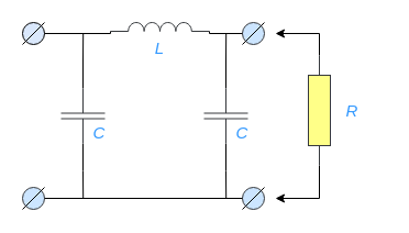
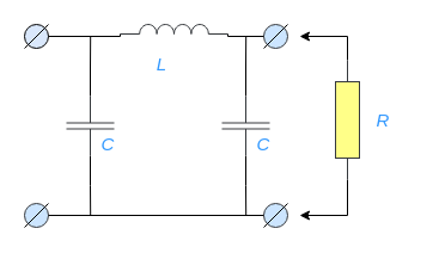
  <mxCell id="0" />
  <mxCell id="1" parent="0" />
  <mxCell id="2" value="" style="ellipse;whiteSpace=wrap;html=1;aspect=fixed;fillColor=#dae8fc;strokeColor=#000000;" vertex="1" parent="1"><mxGeometry x="20" y="20" width="20" height="20" as="geometry" /></mxCell>
  <mxCell id="3" value="" style="endArrow=none;html=1;rounded=0;" edge="1" parent="1"><mxGeometry width="50" height="50" relative="1" as="geometry"><mxPoint x="20" y="40" as="sourcePoint" /><mxPoint x="40" y="20" as="targetPoint" /></mxGeometry></mxCell>
  <mxCell id="4" value="" style="ellipse;whiteSpace=wrap;html=1;aspect=fixed;fillColor=#cce5ff;strokeColor=#36393d;" vertex="1" parent="1"><mxGeometry x="220" y="20" width="20" height="20" as="geometry" /></mxCell>
  <mxCell id="5" value="" style="endArrow=none;html=1;rounded=0;" edge="1" parent="1"><mxGeometry width="50" height="50" relative="1" as="geometry"><mxPoint x="220" y="40" as="sourcePoint" /><mxPoint x="240" y="20" as="targetPoint" /></mxGeometry></mxCell>
  <mxCell id="6" value="" style="ellipse;whiteSpace=wrap;html=1;aspect=fixed;fillColor=#cce5ff;strokeColor=#36393d;" vertex="1" parent="1"><mxGeometry x="20" y="170" width="20" height="20" as="geometry" /></mxCell>
  <mxCell id="7" value="" style="endArrow=none;html=1;rounded=0;" edge="1" parent="1"><mxGeometry width="50" height="50" relative="1" as="geometry"><mxPoint x="20" y="190" as="sourcePoint" /><mxPoint x="40" y="170" as="targetPoint" /></mxGeometry></mxCell>
  <mxCell id="8" value="" style="ellipse;whiteSpace=wrap;html=1;aspect=fixed;fillColor=#cce5ff;strokeColor=#36393d;" vertex="1" parent="1"><mxGeometry x="220" y="170" width="20" height="20" as="geometry" /></mxCell>
  <mxCell id="9" value="" style="endArrow=none;html=1;rounded=0;" edge="1" parent="1"><mxGeometry width="50" height="50" relative="1" as="geometry"><mxPoint x="220" y="190" as="sourcePoint" /><mxPoint x="240" y="170" as="targetPoint" /></mxGeometry></mxCell>
  <mxCell id="10" style="edgeStyle=orthogonalEdgeStyle;rounded=0;orthogonalLoop=1;jettySize=auto;html=1;exitX=0;exitY=0.5;exitDx=0;exitDy=0;exitPerimeter=0;" edge="1" parent="1" source="12"><mxGeometry relative="1" as="geometry"><mxPoint x="250" y="30" as="targetPoint" /><Array as="points"><mxPoint x="290" y="30" /></Array></mxGeometry></mxCell>
  <mxCell id="11" style="edgeStyle=orthogonalEdgeStyle;rounded=0;orthogonalLoop=1;jettySize=auto;html=1;exitX=1;exitY=0.5;exitDx=0;exitDy=0;exitPerimeter=0;" edge="1" parent="1" source="12"><mxGeometry relative="1" as="geometry"><mxPoint x="250" y="180" as="targetPoint" /><Array as="points"><mxPoint x="290" y="180" /></Array></mxGeometry></mxCell>
  <mxCell id="12" value="" style="pointerEvents=1;verticalLabelPosition=bottom;shadow=0;dashed=0;align=center;html=1;verticalAlign=top;shape=mxgraph.electrical.resistors.resistor_1;direction=south;fillColor=#ffff88;strokeColor=#36393d;" vertex="1" parent="1"><mxGeometry x="280" y="50" width="20" height="100" as="geometry" /></mxCell>
  <mxCell id="13" value="&lt;font color=&quot;#3399ff&quot;&gt;&lt;span style=&quot;font-size: 15px;&quot;&gt;&lt;i&gt;R&lt;/i&gt;&lt;/span&gt;&lt;/font&gt;" style="text;html=1;strokeColor=none;fillColor=none;align=center;verticalAlign=middle;whiteSpace=wrap;rounded=0;" vertex="1" parent="1"><mxGeometry x="290" y="85" width="60" height="30" as="geometry" /></mxCell>
  <mxCell id="14" style="edgeStyle=orthogonalEdgeStyle;rounded=0;orthogonalLoop=1;jettySize=auto;html=1;exitX=0;exitY=1;exitDx=0;exitDy=0;exitPerimeter=0;entryX=1;entryY=0.5;entryDx=0;entryDy=0;endArrow=none;endFill=0;" edge="1" parent="1" source="16" target="2"><mxGeometry relative="1" as="geometry"><Array as="points"><mxPoint x="100" y="30" /></Array></mxGeometry></mxCell>
  <mxCell id="15" style="edgeStyle=orthogonalEdgeStyle;rounded=0;orthogonalLoop=1;jettySize=auto;html=1;exitX=1;exitY=1;exitDx=0;exitDy=0;exitPerimeter=0;entryX=0;entryY=0.5;entryDx=0;entryDy=0;endArrow=none;endFill=0;" edge="1" parent="1" source="16" target="4"><mxGeometry relative="1" as="geometry"><Array as="points"><mxPoint x="190" y="30" /></Array></mxGeometry></mxCell>
  <mxCell id="16" value="" style="pointerEvents=1;verticalLabelPosition=bottom;shadow=0;dashed=0;align=center;html=1;verticalAlign=top;shape=mxgraph.electrical.inductors.inductor_3;fillColor=#ffff88;strokeColor=#36393d;" vertex="1" parent="1"><mxGeometry x="100" y="20" width="90" height="8" as="geometry" /></mxCell>
  <mxCell id="17" style="edgeStyle=orthogonalEdgeStyle;rounded=0;orthogonalLoop=1;jettySize=auto;html=1;exitX=1;exitY=0.5;exitDx=0;exitDy=0;exitPerimeter=0;endArrow=none;endFill=0;" edge="1" parent="1" source="19"><mxGeometry relative="1" as="geometry"><mxPoint x="205.2" y="180" as="targetPoint" /></mxGeometry></mxCell>
  <mxCell id="18" style="edgeStyle=orthogonalEdgeStyle;rounded=0;orthogonalLoop=1;jettySize=auto;html=1;exitX=0;exitY=0.5;exitDx=0;exitDy=0;exitPerimeter=0;endArrow=none;endFill=0;" edge="1" parent="1" source="19"><mxGeometry relative="1" as="geometry"><mxPoint x="205.2" y="30" as="targetPoint" /></mxGeometry></mxCell>
  <mxCell id="19" value="" style="pointerEvents=1;verticalLabelPosition=bottom;shadow=0;dashed=0;align=center;html=1;verticalAlign=top;shape=mxgraph.electrical.capacitors.capacitor_1;rotation=90;fillColor=#ffff88;strokeColor=#36393d;" vertex="1" parent="1"><mxGeometry x="180" y="85" width="50" height="40" as="geometry" /></mxCell>
  <mxCell id="20" style="edgeStyle=orthogonalEdgeStyle;rounded=0;orthogonalLoop=1;jettySize=auto;html=1;exitX=0;exitY=0.5;exitDx=0;exitDy=0;exitPerimeter=0;endArrow=none;endFill=0;" edge="1" parent="1" source="22"><mxGeometry relative="1" as="geometry"><mxPoint x="75.2" y="30" as="targetPoint" /></mxGeometry></mxCell>
  <mxCell id="21" style="edgeStyle=orthogonalEdgeStyle;rounded=0;orthogonalLoop=1;jettySize=auto;html=1;exitX=1;exitY=0.5;exitDx=0;exitDy=0;exitPerimeter=0;endArrow=none;endFill=0;" edge="1" parent="1" source="22"><mxGeometry relative="1" as="geometry"><mxPoint x="75.2" y="180" as="targetPoint" /></mxGeometry></mxCell>
  <mxCell id="22" value="" style="pointerEvents=1;verticalLabelPosition=bottom;shadow=0;dashed=0;align=center;html=1;verticalAlign=top;shape=mxgraph.electrical.capacitors.capacitor_1;rotation=90;fillColor=#ffff88;strokeColor=#36393d;" vertex="1" parent="1"><mxGeometry x="50" y="85" width="50" height="40" as="geometry" /></mxCell>
  <mxCell id="23" value="" style="endArrow=none;html=1;rounded=0;exitX=1;exitY=0.5;exitDx=0;exitDy=0;entryX=0;entryY=0.5;entryDx=0;entryDy=0;" edge="1" parent="1" source="6" target="8"><mxGeometry width="50" height="50" relative="1" as="geometry"><mxPoint x="110" y="230" as="sourcePoint" /><mxPoint x="160" y="180" as="targetPoint" /></mxGeometry></mxCell>
- <mxCell id="24" value="&lt;font color=&quot;#3399ff&quot;&gt;&lt;span style=&quot;font-size: 15px;&quot;&gt;&lt;i&gt;L&lt;/i&gt;&lt;/span&gt;&lt;/font&gt;" style="text;html=1;strokeColor=none;fillColor=none;align=center;verticalAlign=middle;whiteSpace=wrap;rounded=0;" vertex="1" parent="1"><mxGeometry x="115" y="28" width="60" height="30" as="geometry" /></mxCell>
+ <mxCell id="24" value="&lt;font color=&quot;#3399ff&quot;&gt;&lt;span style=&quot;font-size: 15px;&quot;&gt;&lt;i&gt;L&lt;/i&gt;&lt;/span&gt;&lt;/font&gt;" style="text;html=1;strokeColor=none;fillColor=none;align=center;verticalAlign=middle;whiteSpace=wrap;rounded=0;" vertex="1" parent="1"><mxGeometry x="105" y="38" width="60" height="30" as="geometry" /></mxCell>
  <mxCell id="25" value="&lt;font color=&quot;#3399ff&quot;&gt;&lt;span style=&quot;font-size: 15px;&quot;&gt;&lt;i&gt;С&lt;/i&gt;&lt;/span&gt;&lt;/font&gt;" style="text;html=1;strokeColor=none;fillColor=none;align=center;verticalAlign=middle;whiteSpace=wrap;rounded=0;" vertex="1" parent="1"><mxGeometry x="60" y="105" width="60" height="30" as="geometry" /></mxCell>
  <mxCell id="26" value="&lt;font color=&quot;#3399ff&quot;&gt;&lt;span style=&quot;font-size: 15px;&quot;&gt;&lt;i&gt;С&lt;/i&gt;&lt;/span&gt;&lt;/font&gt;" style="text;html=1;strokeColor=none;fillColor=none;align=center;verticalAlign=middle;whiteSpace=wrap;rounded=0;" vertex="1" parent="1"><mxGeometry x="190" y="105" width="60" height="30" as="geometry" /></mxCell>
